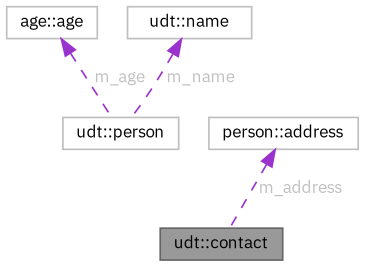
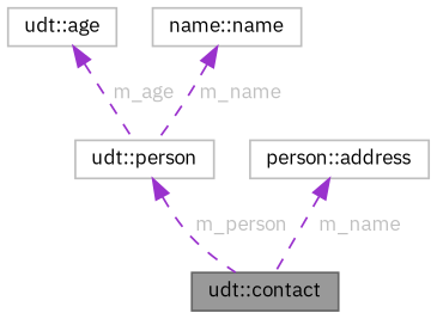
  digraph {
    fontname="IBM Plex Sans"
    node [color=grey75 fillcolor=white fontname="IBM Plex Sans" fontsize=10 shape=box style=filled]
    edge [color=darkorchid3 dir=back fontcolor=grey fontname="IBM Plex Sans" fontsize=10 labelfontname=Helvetica labelfontsize=10 style=dashed]
    n1 [color=gray40 fillcolor=grey60 fontcolor=black height=0.2 label="udt::contact" width=0.4]
    n2 [height=0.2 label="udt::person" width=0.4]
-   n3 [height=0.2 label="age::age" width=0.4]
-   n4 [height=0.2 label="udt::name" width=0.4]
+   n3 [height=0.2 label="udt::age" width=0.4]
+   n4 [height=0.2 label="name::name" width=0.4]
    n5 [height=0.2 label="person::address" width=0.4]
+   n2 -> n1 [label=" m_person"]
    n3 -> n2 [label=" m_age"]
    n4 -> n2 [label=" m_name"]
-   n5 -> n1 [label=" m_address"]
+   n5 -> n1 [label=" m_name"]
  }
